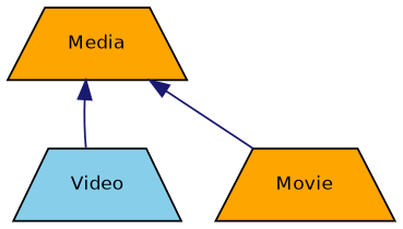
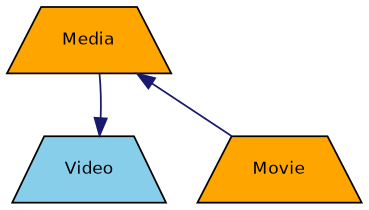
  digraph {
    node [color=black fillcolor=orange fontname=Helvetica fontsize=10 shape=trapezium style=filled]
    edge [color=midnightblue dir=back fontname=Helvetica fontsize=10 labelfontname=Helvetica labelfontsize=10 style=solid]
    n1 [fontcolor=black height=0.2 label=Movie width=0.4]
    n2 [fillcolor=skyblue height=0.2 label=Video width=0.4]
    n3 [height=0.2 label=Media width=0.4]
    n3 -> n1
-   n3 -> n2
+   n2 -> n3
  }
